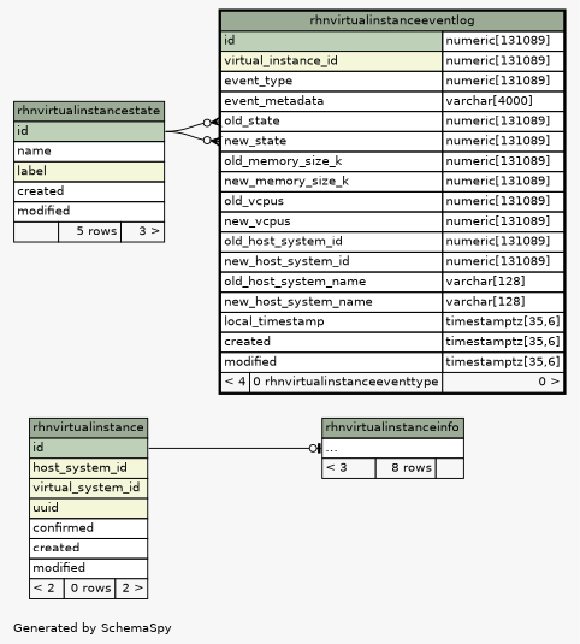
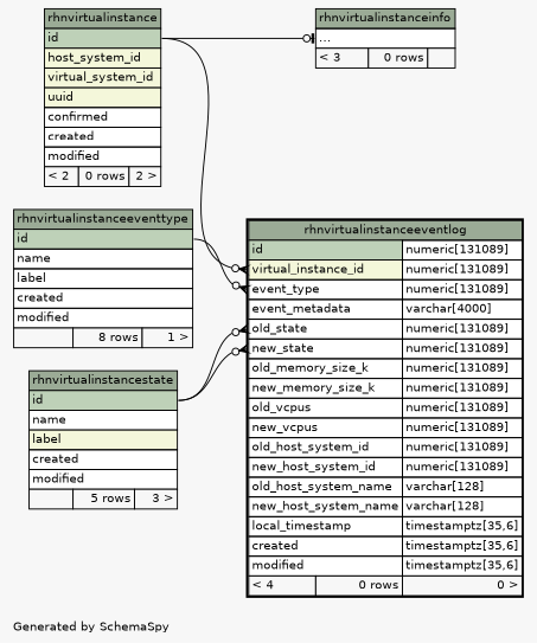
  digraph {
    bgcolor="#f7f7f7"
    fontname=Helvetica
    fontsize=11
    label="\nGenerated by SchemaSpy"
    labeljust=l
    nodesep=0.18
    rankdir=RL
    ranksep=0.46
    node [fontname=Helvetica fontsize=11 shape=plaintext]
    edge [arrowhead=none arrowsize=0.8 arrowtail=crowodot dir=back headport="id:e"]
    n1 [label=<     <TABLE BORDER="0" CELLBORDER="1" CELLSPACING="0" BGCOLOR="#ffffff">       <TR><TD COLSPAN="3" BGCOLOR="#9bab96" ALIGN="CENTER">rhnvirtualinstance</TD></TR>       <TR><TD PORT="id" COLSPAN="3" BGCOLOR="#bed1b8" ALIGN="LEFT">id</TD></TR>       <TR><TD PORT="host_system_id" COLSPAN="3" BGCOLOR="#f4f7da" ALIGN="LEFT">host_system_id</TD></TR>       <TR><TD PORT="virtual_system_id" COLSPAN="3" BGCOLOR="#f4f7da" ALIGN="LEFT">virtual_system_id</TD></TR>       <TR><TD PORT="uuid" COLSPAN="3" BGCOLOR="#f4f7da" ALIGN="LEFT">uuid</TD></TR>       <TR><TD PORT="confirmed" COLSPAN="3" ALIGN="LEFT">confirmed</TD></TR>       <TR><TD PORT="created" COLSPAN="3" ALIGN="LEFT">created</TD></TR>       <TR><TD PORT="modified" COLSPAN="3" ALIGN="LEFT">modified</TD></TR>       <TR><TD ALIGN="LEFT" BGCOLOR="#f7f7f7">&lt; 2</TD><TD ALIGN="RIGHT" BGCOLOR="#f7f7f7">0 rows</TD><TD ALIGN="RIGHT" BGCOLOR="#f7f7f7">2 &gt;</TD></TR>     </TABLE>>]
-   n2 [label=<     <TABLE BORDER="2" CELLBORDER="1" CELLSPACING="0" BGCOLOR="#ffffff">       <TR><TD COLSPAN="3" BGCOLOR="#9bab96" ALIGN="CENTER">rhnvirtualinstanceeventlog</TD></TR>       <TR><TD PORT="id" COLSPAN="2" BGCOLOR="#bed1b8" ALIGN="LEFT">id</TD><TD PORT="id.type" ALIGN="LEFT">numeric[131089]</TD></TR>       <TR><TD PORT="virtual_instance_id" COLSPAN="2" BGCOLOR="#f4f7da" ALIGN="LEFT">virtual_instance_id</TD><TD PORT="virtual_instance_id.type" ALIGN="LEFT">numeric[131089]</TD></TR>       <TR><TD PORT="event_type" COLSPAN="2" ALIGN="LEFT">event_type</TD><TD PORT="event_type.type" ALIGN="LEFT">numeric[131089]</TD></TR>       <TR><TD PORT="event_metadata" COLSPAN="2" ALIGN="LEFT">event_metadata</TD><TD PORT="event_metadata.type" ALIGN="LEFT">varchar[4000]</TD></TR>       <TR><TD PORT="old_state" COLSPAN="2" ALIGN="LEFT">old_state</TD><TD PORT="old_state.type" ALIGN="LEFT">numeric[131089]</TD></TR>       <TR><TD PORT="new_state" COLSPAN="2" ALIGN="LEFT">new_state</TD><TD PORT="new_state.type" ALIGN="LEFT">numeric[131089]</TD></TR>       <TR><TD PORT="old_memory_size_k" COLSPAN="2" ALIGN="LEFT">old_memory_size_k</TD><TD PORT="old_memory_size_k.type" ALIGN="LEFT">numeric[131089]</TD></TR>       <TR><TD PORT="new_memory_size_k" COLSPAN="2" ALIGN="LEFT">new_memory_size_k</TD><TD PORT="new_memory_size_k.type" ALIGN="LEFT">numeric[131089]</TD></TR>       <TR><TD PORT="old_vcpus" COLSPAN="2" ALIGN="LEFT">old_vcpus</TD><TD PORT="old_vcpus.type" ALIGN="LEFT">numeric[131089]</TD></TR>       <TR><TD PORT="new_vcpus" COLSPAN="2" ALIGN="LEFT">new_vcpus</TD><TD PORT="new_vcpus.type" ALIGN="LEFT">numeric[131089]</TD></TR>       <TR><TD PORT="old_host_system_id" COLSPAN="2" ALIGN="LEFT">old_host_system_id</TD><TD PORT="old_host_system_id.type" ALIGN="LEFT">numeric[131089]</TD></TR>       <TR><TD PORT="new_host_system_id" COLSPAN="2" ALIGN="LEFT">new_host_system_id</TD><TD PORT="new_host_system_id.type" ALIGN="LEFT">numeric[131089]</TD></TR>       <TR><TD PORT="old_host_system_name" COLSPAN="2" ALIGN="LEFT">old_host_system_name</TD><TD PORT="old_host_system_name.type" ALIGN="LEFT">varchar[128]</TD></TR>       <TR><TD PORT="new_host_system_name" COLSPAN="2" ALIGN="LEFT">new_host_system_name</TD><TD PORT="new_host_system_name.type" ALIGN="LEFT">varchar[128]</TD></TR>       <TR><TD PORT="local_timestamp" COLSPAN="2" ALIGN="LEFT">local_timestamp</TD><TD PORT="local_timestamp.type" ALIGN="LEFT">timestamptz[35,6]</TD></TR>       <TR><TD PORT="created" COLSPAN="2" ALIGN="LEFT">created</TD><TD PORT="created.type" ALIGN="LEFT">timestamptz[35,6]</TD></TR>       <TR><TD PORT="modified" COLSPAN="2" ALIGN="LEFT">modified</TD><TD PORT="modified.type" ALIGN="LEFT">timestamptz[35,6]</TD></TR>       <TR><TD ALIGN="LEFT" BGCOLOR="#f7f7f7">&lt; 4</TD><TD ALIGN="RIGHT" BGCOLOR="#f7f7f7">0 rhnvirtualinstanceeventtype</TD><TD ALIGN="RIGHT" BGCOLOR="#f7f7f7">0 &gt;</TD></TR>     </TABLE>>]
+   n2 [label=<     <TABLE BORDER="2" CELLBORDER="1" CELLSPACING="0" BGCOLOR="#ffffff">       <TR><TD COLSPAN="3" BGCOLOR="#9bab96" ALIGN="CENTER">rhnvirtualinstanceeventlog</TD></TR>       <TR><TD PORT="id" COLSPAN="2" BGCOLOR="#bed1b8" ALIGN="LEFT">id</TD><TD PORT="id.type" ALIGN="LEFT">numeric[131089]</TD></TR>       <TR><TD PORT="virtual_instance_id" COLSPAN="2" BGCOLOR="#f4f7da" ALIGN="LEFT">virtual_instance_id</TD><TD PORT="virtual_instance_id.type" ALIGN="LEFT">numeric[131089]</TD></TR>       <TR><TD PORT="event_type" COLSPAN="2" ALIGN="LEFT">event_type</TD><TD PORT="event_type.type" ALIGN="LEFT">numeric[131089]</TD></TR>       <TR><TD PORT="event_metadata" COLSPAN="2" ALIGN="LEFT">event_metadata</TD><TD PORT="event_metadata.type" ALIGN="LEFT">varchar[4000]</TD></TR>       <TR><TD PORT="old_state" COLSPAN="2" ALIGN="LEFT">old_state</TD><TD PORT="old_state.type" ALIGN="LEFT">numeric[131089]</TD></TR>       <TR><TD PORT="new_state" COLSPAN="2" ALIGN="LEFT">new_state</TD><TD PORT="new_state.type" ALIGN="LEFT">numeric[131089]</TD></TR>       <TR><TD PORT="old_memory_size_k" COLSPAN="2" ALIGN="LEFT">old_memory_size_k</TD><TD PORT="old_memory_size_k.type" ALIGN="LEFT">numeric[131089]</TD></TR>       <TR><TD PORT="new_memory_size_k" COLSPAN="2" ALIGN="LEFT">new_memory_size_k</TD><TD PORT="new_memory_size_k.type" ALIGN="LEFT">numeric[131089]</TD></TR>       <TR><TD PORT="old_vcpus" COLSPAN="2" ALIGN="LEFT">old_vcpus</TD><TD PORT="old_vcpus.type" ALIGN="LEFT">numeric[131089]</TD></TR>       <TR><TD PORT="new_vcpus" COLSPAN="2" ALIGN="LEFT">new_vcpus</TD><TD PORT="new_vcpus.type" ALIGN="LEFT">numeric[131089]</TD></TR>       <TR><TD PORT="old_host_system_id" COLSPAN="2" ALIGN="LEFT">old_host_system_id</TD><TD PORT="old_host_system_id.type" ALIGN="LEFT">numeric[131089]</TD></TR>       <TR><TD PORT="new_host_system_id" COLSPAN="2" ALIGN="LEFT">new_host_system_id</TD><TD PORT="new_host_system_id.type" ALIGN="LEFT">numeric[131089]</TD></TR>       <TR><TD PORT="old_host_system_name" COLSPAN="2" ALIGN="LEFT">old_host_system_name</TD><TD PORT="old_host_system_name.type" ALIGN="LEFT">varchar[128]</TD></TR>       <TR><TD PORT="new_host_system_name" COLSPAN="2" ALIGN="LEFT">new_host_system_name</TD><TD PORT="new_host_system_name.type" ALIGN="LEFT">varchar[128]</TD></TR>       <TR><TD PORT="local_timestamp" COLSPAN="2" ALIGN="LEFT">local_timestamp</TD><TD PORT="local_timestamp.type" ALIGN="LEFT">timestamptz[35,6]</TD></TR>       <TR><TD PORT="created" COLSPAN="2" ALIGN="LEFT">created</TD><TD PORT="created.type" ALIGN="LEFT">timestamptz[35,6]</TD></TR>       <TR><TD PORT="modified" COLSPAN="2" ALIGN="LEFT">modified</TD><TD PORT="modified.type" ALIGN="LEFT">timestamptz[35,6]</TD></TR>       <TR><TD ALIGN="LEFT" BGCOLOR="#f7f7f7">&lt; 4</TD><TD ALIGN="RIGHT" BGCOLOR="#f7f7f7">0 rows</TD><TD ALIGN="RIGHT" BGCOLOR="#f7f7f7">0 &gt;</TD></TR>     </TABLE>>]
+   n3 [label=<     <TABLE BORDER="0" CELLBORDER="1" CELLSPACING="0" BGCOLOR="#ffffff">       <TR><TD COLSPAN="3" BGCOLOR="#9bab96" ALIGN="CENTER">rhnvirtualinstanceeventtype</TD></TR>       <TR><TD PORT="id" COLSPAN="3" BGCOLOR="#bed1b8" ALIGN="LEFT">id</TD></TR>       <TR><TD PORT="name" COLSPAN="3" ALIGN="LEFT">name</TD></TR>       <TR><TD PORT="label" COLSPAN="3" ALIGN="LEFT">label</TD></TR>       <TR><TD PORT="created" COLSPAN="3" ALIGN="LEFT">created</TD></TR>       <TR><TD PORT="modified" COLSPAN="3" ALIGN="LEFT">modified</TD></TR>       <TR><TD ALIGN="LEFT" BGCOLOR="#f7f7f7">  </TD><TD ALIGN="RIGHT" BGCOLOR="#f7f7f7">8 rows</TD><TD ALIGN="RIGHT" BGCOLOR="#f7f7f7">1 &gt;</TD></TR>     </TABLE>>]
    n4 [label=<     <TABLE BORDER="0" CELLBORDER="1" CELLSPACING="0" BGCOLOR="#ffffff">       <TR><TD COLSPAN="3" BGCOLOR="#9bab96" ALIGN="CENTER">rhnvirtualinstancestate</TD></TR>       <TR><TD PORT="id" COLSPAN="3" BGCOLOR="#bed1b8" ALIGN="LEFT">id</TD></TR>       <TR><TD PORT="name" COLSPAN="3" ALIGN="LEFT">name</TD></TR>       <TR><TD PORT="label" COLSPAN="3" BGCOLOR="#f4f7da" ALIGN="LEFT">label</TD></TR>       <TR><TD PORT="created" COLSPAN="3" ALIGN="LEFT">created</TD></TR>       <TR><TD PORT="modified" COLSPAN="3" ALIGN="LEFT">modified</TD></TR>       <TR><TD ALIGN="LEFT" BGCOLOR="#f7f7f7">  </TD><TD ALIGN="RIGHT" BGCOLOR="#f7f7f7">5 rows</TD><TD ALIGN="RIGHT" BGCOLOR="#f7f7f7">3 &gt;</TD></TR>     </TABLE>>]
-   n5 [label=<     <TABLE BORDER="0" CELLBORDER="1" CELLSPACING="0" BGCOLOR="#ffffff">       <TR><TD COLSPAN="3" BGCOLOR="#9bab96" ALIGN="CENTER">rhnvirtualinstanceinfo</TD></TR>       <TR><TD PORT="elipses" COLSPAN="3" ALIGN="LEFT">...</TD></TR>       <TR><TD ALIGN="LEFT" BGCOLOR="#f7f7f7">&lt; 3</TD><TD ALIGN="RIGHT" BGCOLOR="#f7f7f7">8 rows</TD><TD ALIGN="RIGHT" BGCOLOR="#f7f7f7">  </TD></TR>     </TABLE>>]
+   n5 [label=<     <TABLE BORDER="0" CELLBORDER="1" CELLSPACING="0" BGCOLOR="#ffffff">       <TR><TD COLSPAN="3" BGCOLOR="#9bab96" ALIGN="CENTER">rhnvirtualinstanceinfo</TD></TR>       <TR><TD PORT="elipses" COLSPAN="3" ALIGN="LEFT">...</TD></TR>       <TR><TD ALIGN="LEFT" BGCOLOR="#f7f7f7">&lt; 3</TD><TD ALIGN="RIGHT" BGCOLOR="#f7f7f7">0 rows</TD><TD ALIGN="RIGHT" BGCOLOR="#f7f7f7">  </TD></TR>     </TABLE>>]
+   n2 -> n1 [tailport="virtual_instance_id:w"]
+   n2 -> n3 [tailport="event_type:w"]
    n2 -> n4 [tailport="new_state:w"]
    n2 -> n4 [tailport="old_state:w"]
    n5 -> n1 [arrowtail=teeodot tailport="elipses:w"]
  }
